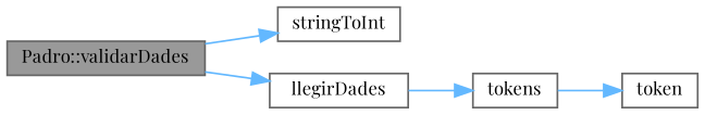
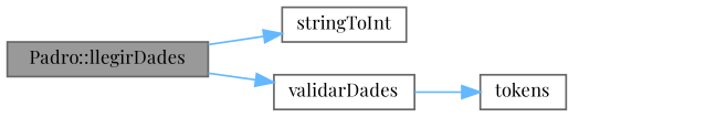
  digraph {
    fontname="Playfair Display"
    rankdir=LR
    node [color=grey40 fillcolor=white fontname="Playfair Display" fontsize=10 shape=box style=filled]
    edge [color=steelblue1 fontname="Playfair Display" fontsize=10 labelfontname=Helvetica labelfontsize=10 style=solid]
-   n1 [color=gray40 fillcolor=grey60 fontcolor=black height=0.2 label="Padro::validarDades" width=0.4]
+   n1 [color=gray40 fillcolor=grey60 fontcolor=black height=0.2 label="Padro::llegirDades" width=0.4]
    n2 [height=0.2 label=stringToInt width=0.4]
-   n3 [height=0.2 label=llegirDades width=0.4]
+   n3 [height=0.2 label=validarDades width=0.4]
    n4 [height=0.2 label=tokens width=0.4]
-   n5 [height=0.2 label=token width=0.4]
    n1 -> n2
    n1 -> n3
    n3 -> n4
-   n4 -> n5
  }
